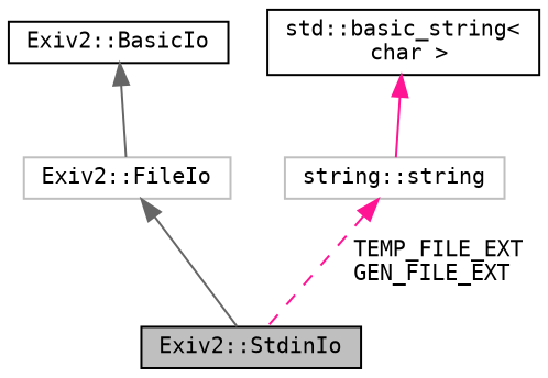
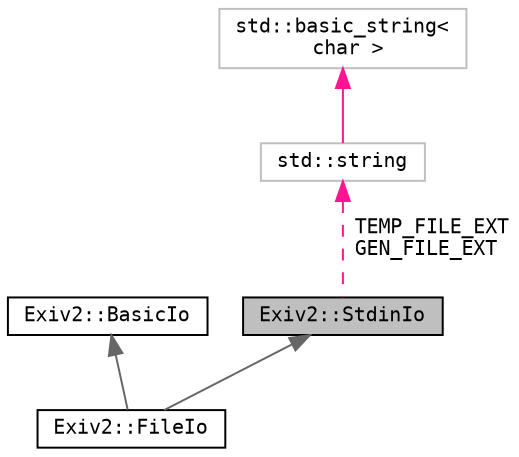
  digraph {
    fontname="DejaVu Sans Mono"
    node [color=black fillcolor=white fontname="DejaVu Sans Mono" fontsize=10 shape=record style=filled]
    edge [color=gray40 dir=back fontname="DejaVu Sans Mono" fontsize=10 labelfontname=FreeSans labelfontsize=10 style=solid]
    n1 [fillcolor=grey75 fontcolor=black height=0.2 label="Exiv2::StdinIo" width=0.4]
-   n2 [color=grey75 height=0.2 label="Exiv2::FileIo" width=0.4]
+   n2 [height=0.2 label="Exiv2::FileIo" width=0.4]
    n3 [height=0.2 label="Exiv2::BasicIo" width=0.4]
-   n4 [color=grey75 height=0.2 label="string::string" width=0.4]
-   n5 [height=0.2 label="std::basic_string\<\l char \>" width=0.4]
-   n2 -> n1
+   n4 [color=grey75 height=0.2 label="std::string" width=0.4]
+   n5 [color=grey75 height=0.2 label="std::basic_string\<\l char \>" width=0.4]
+   n1 -> n2
    n3 -> n2
    n4 -> n1 [color=deeppink label=" TEMP_FILE_EXT\nGEN_FILE_EXT" style=dashed]
    n5 -> n4 [color=deeppink]
  }
